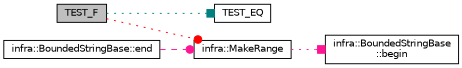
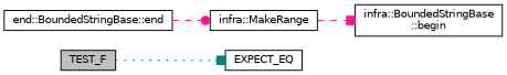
  digraph {
    rankdir=LR
    node [color=black fillcolor=white fontname=Helvetica fontsize=10 shape=record style=filled]
    edge [arrowhead=box color=deeppink fontname=Helvetica fontsize=10 labelfontname=Helvetica labelfontsize=10 style=dotted]
    n1 [fillcolor=grey75 fontcolor=black height=0.2 label=TEST_F width=0.4]
-   n2 [height=0.2 label=TEST_EQ width=0.4]
+   n2 [height=0.2 label=EXPECT_EQ width=0.4]
    n3 [height=0.2 label="infra::MakeRange" width=0.4]
    n4 [height=0.2 label="infra::BoundedStringBase\l::begin" width=0.4]
-   n5 [height=0.2 label="infra::BoundedStringBase::end" width=0.4]
+   n5 [height=0.2 label="end::BoundedStringBase::end" width=0.4]
    n1 -> n2 [color=teal]
-   n1 -> n3 [arrowhead=dot color=red]
-   n3 -> n4
+   n3 -> n4 [style=dashed]
    n5 -> n3 [arrowhead=dot style=dashed]
  }
